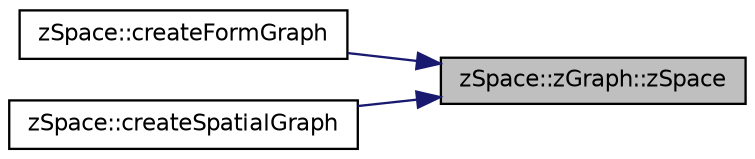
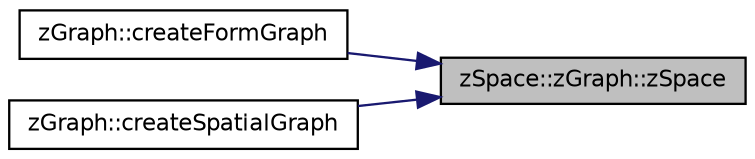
  digraph {
    rankdir=RL
    node [color=black fillcolor=white fontname=Helvetica fontsize=10 shape=record style=filled]
    edge [color=midnightblue dir=back fontname=Helvetica fontsize=10 labelfontname=Helvetica labelfontsize=10 style=solid]
    n1 [fillcolor=grey75 fontcolor=black height=0.2 label="zSpace::zGraph::zSpace" width=0.4]
-   n2 [height=0.2 label="zSpace::createFormGraph" width=0.4]
-   n3 [height=0.2 label="zSpace::createSpatialGraph" width=0.4]
+   n2 [height=0.2 label="zGraph::createFormGraph" width=0.4]
+   n3 [height=0.2 label="zGraph::createSpatialGraph" width=0.4]
    n1 -> n2
    n1 -> n3
  }
